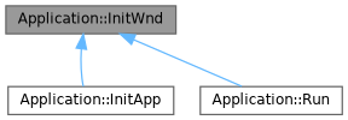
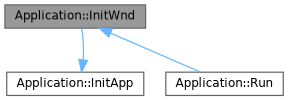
  digraph {
    rankdir=TB
    node [color=grey40 fillcolor=white fontname=Helvetica fontsize=10 shape=box style=filled]
    edge [color=steelblue1 dir=back fontname=Helvetica fontsize=10 labelfontname=Helvetica labelfontsize=10 style=solid]
    n1 [color=gray40 fillcolor=grey60 fontcolor=black height=0.2 label="Application::InitWnd" width=0.4]
    n2 [height=0.2 label="Application::InitApp" width=0.4]
    n3 [height=0.2 label="Application::Run" width=0.4]
-   n1 -> n2
+   n2 -> n1
    n1 -> n3
  }
